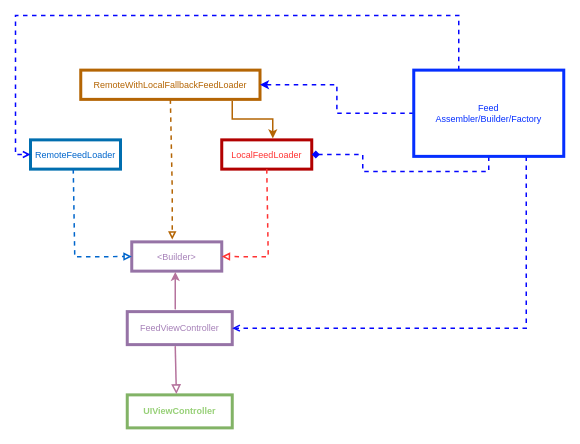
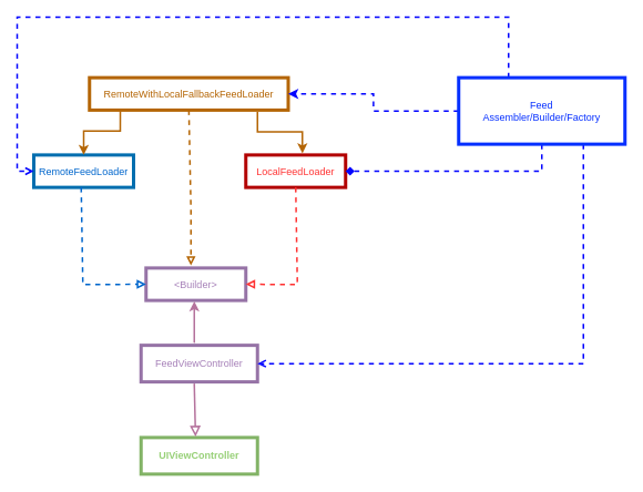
  <mxCell id="0" />
  <mxCell id="1" parent="0" />
  <mxCell id="2" value="&lt;b&gt;&lt;font color=&quot;#97d077&quot;&gt;UIViewController&lt;/font&gt;&lt;/b&gt;" style="rounded=0;whiteSpace=wrap;html=1;strokeWidth=4;fillColor=none;strokeColor=#82b366;" vertex="1" parent="1"><mxGeometry x="169" y="526" width="140" height="44" as="geometry" /></mxCell>
  <mxCell id="3" value="&lt;font color=&quot;#a680b8&quot;&gt;FeedViewController&lt;/font&gt;" style="rounded=0;whiteSpace=wrap;html=1;fillColor=none;strokeColor=#9673a6;strokeWidth=4;" vertex="1" parent="1"><mxGeometry x="169" y="415" width="140" height="44" as="geometry" /></mxCell>
  <mxCell id="4" value="&lt;font color=&quot;#a680b8&quot;&gt;&amp;lt;Builder&amp;gt;&lt;/font&gt;" style="rounded=0;whiteSpace=wrap;html=1;fillColor=none;strokeColor=#9673a6;strokeWidth=4;" vertex="1" parent="1"><mxGeometry x="175" y="322" width="120" height="39" as="geometry" /></mxCell>
  <mxCell id="5" value="" style="endArrow=classic;html=1;rounded=0;entryX=0.417;entryY=1.103;entryDx=0;entryDy=0;entryPerimeter=0;strokeColor=#B5739D;strokeWidth=2;" edge="1" parent="1"><mxGeometry width="50" height="50" relative="1" as="geometry"><mxPoint x="233" y="412" as="sourcePoint" /><mxPoint x="233.04" y="362.017" as="targetPoint" /></mxGeometry></mxCell>
  <mxCell id="6" value="&lt;font color=&quot;#0066cc&quot;&gt;RemoteFeedLoader&lt;/font&gt;" style="rounded=0;whiteSpace=wrap;html=1;fillColor=none;strokeColor=#006EAF;strokeWidth=4;fontColor=#ffffff;" vertex="1" parent="1"><mxGeometry x="40" y="186" width="120" height="39" as="geometry" /></mxCell>
  <mxCell id="7" value="&lt;font color=&quot;#ff3333&quot;&gt;LocalFeedLoader&lt;/font&gt;" style="rounded=0;whiteSpace=wrap;html=1;fillColor=none;strokeColor=#B20000;strokeWidth=4;fontColor=#ffffff;" vertex="1" parent="1"><mxGeometry x="295" y="186" width="120" height="39" as="geometry" /></mxCell>
  <mxCell id="8" value="" style="html=1;labelBackgroundColor=#ffffff;startArrow=none;startFill=0;startSize=6;endArrow=block;endFill=0;endSize=6;jettySize=auto;orthogonalLoop=1;strokeWidth=2;dashed=1;fontSize=14;rounded=0;exitX=0.5;exitY=1;exitDx=0;exitDy=0;entryX=1;entryY=0.5;entryDx=0;entryDy=0;strokeColor=#FF3333;" edge="1" parent="1" source="7" target="4"><mxGeometry width="60" height="60" relative="1" as="geometry"><mxPoint x="319" y="425" as="sourcePoint" /><mxPoint x="379" y="365" as="targetPoint" /><Array as="points"><mxPoint x="357" y="342" /></Array></mxGeometry></mxCell>
  <mxCell id="9" value="" style="html=1;labelBackgroundColor=#ffffff;startArrow=none;startFill=0;startSize=6;endArrow=block;endFill=0;endSize=6;jettySize=auto;orthogonalLoop=1;strokeWidth=2;dashed=1;fontSize=14;rounded=0;exitX=0.5;exitY=1;exitDx=0;exitDy=0;entryX=0;entryY=0.5;entryDx=0;entryDy=0;strokeColor=#0066CC;" edge="1" parent="1" target="4"><mxGeometry width="60" height="60" relative="1" as="geometry"><mxPoint x="97" y="225" as="sourcePoint" /><mxPoint x="37" y="342" as="targetPoint" /><Array as="points"><mxPoint x="99" y="342" /></Array></mxGeometry></mxCell>
  <mxCell id="10" value="" style="endArrow=block;html=1;rounded=0;strokeColor=#B5739D;strokeWidth=2;endFill=0;exitX=0.457;exitY=1.068;exitDx=0;exitDy=0;exitPerimeter=0;endSize=8;startSize=6;" edge="1" parent="1"><mxGeometry width="50" height="50" relative="1" as="geometry"><mxPoint x="232.98" y="460.992" as="sourcePoint" /><mxPoint x="234.5" y="525" as="targetPoint" /></mxGeometry></mxCell>
  <mxCell id="11" value="&lt;font color=&quot;#b46504&quot;&gt;RemoteWithLocalFallbackFeedLoader&lt;/font&gt;" style="rounded=0;whiteSpace=wrap;html=1;fillColor=none;strokeColor=#b46504;strokeWidth=4;" vertex="1" parent="1"><mxGeometry x="107" y="93" width="239" height="39" as="geometry" /></mxCell>
  <mxCell id="12" value="" style="html=1;labelBackgroundColor=#ffffff;startArrow=none;startFill=0;startSize=6;endArrow=block;endFill=0;endSize=6;jettySize=auto;orthogonalLoop=1;strokeWidth=2;dashed=1;fontSize=14;rounded=0;exitX=0.5;exitY=1;exitDx=0;exitDy=0;strokeColor=#B46504;" edge="1" parent="1" source="11"><mxGeometry width="60" height="60" relative="1" as="geometry"><mxPoint x="227" y="136" as="sourcePoint" /><mxPoint x="229" y="319" as="targetPoint" /><Array as="points"><mxPoint x="229" y="253" /></Array></mxGeometry></mxCell>
+ <mxCell id="13" value="" style="endArrow=classic;html=1;rounded=0;exitX=0.155;exitY=1.026;exitDx=0;exitDy=0;exitPerimeter=0;strokeWidth=2;strokeColor=#B46504;" edge="1" parent="1" source="11" target="6"><mxGeometry width="50" height="50" relative="1" as="geometry"><mxPoint x="110" y="165" as="sourcePoint" /><mxPoint x="61" y="189" as="targetPoint" /><Array as="points"><mxPoint x="144" y="157" /><mxPoint x="100" y="157" /></Array></mxGeometry></mxCell>
  <mxCell id="14" value="" style="endArrow=classic;html=1;rounded=0;exitX=0.155;exitY=1.026;exitDx=0;exitDy=0;exitPerimeter=0;strokeWidth=2;strokeColor=#B46504;entryX=0.567;entryY=-0.051;entryDx=0;entryDy=0;entryPerimeter=0;" edge="1" parent="1" target="7"><mxGeometry width="50" height="50" relative="1" as="geometry"><mxPoint x="309" y="134" as="sourcePoint" /><mxPoint x="265" y="187" as="targetPoint" /><Array as="points"><mxPoint x="309" y="158" /><mxPoint x="363" y="158" /></Array></mxGeometry></mxCell>
  <mxCell id="15" style="edgeStyle=orthogonalEdgeStyle;rounded=0;orthogonalLoop=1;jettySize=auto;html=1;entryX=0;entryY=0.5;entryDx=0;entryDy=0;strokeWidth=2;dashed=1;strokeColor=#0405ff;endArrow=open;" edge="1" parent="1" source="19" target="6"><mxGeometry relative="1" as="geometry"><Array as="points"><mxPoint x="611" y="20" /><mxPoint x="20" y="20" /><mxPoint x="20" y="206" /></Array></mxGeometry></mxCell>
  <mxCell id="16" style="edgeStyle=orthogonalEdgeStyle;rounded=0;orthogonalLoop=1;jettySize=auto;html=1;entryX=1;entryY=0.5;entryDx=0;entryDy=0;strokeWidth=2;dashed=1;strokeColor=#0405ff;" edge="1" parent="1" source="19" target="11"><mxGeometry relative="1" as="geometry" /></mxCell>
  <mxCell id="17" style="edgeStyle=orthogonalEdgeStyle;rounded=0;orthogonalLoop=1;jettySize=auto;html=1;exitX=0.5;exitY=1;exitDx=0;exitDy=0;entryX=1;entryY=0.5;entryDx=0;entryDy=0;strokeWidth=2;dashed=1;strokeColor=#0405ff;endArrow=diamond;" edge="1" parent="1" source="19" target="7"><mxGeometry relative="1" as="geometry" /></mxCell>
  <mxCell id="18" style="edgeStyle=orthogonalEdgeStyle;rounded=0;orthogonalLoop=1;jettySize=auto;html=1;exitX=0.75;exitY=1;exitDx=0;exitDy=0;entryX=1;entryY=0.5;entryDx=0;entryDy=0;strokeWidth=2;dashed=1;strokeColor=#0405ff;endArrow=open;" edge="1" parent="1" source="19" target="3"><mxGeometry relative="1" as="geometry" /></mxCell>
- <mxCell id="19" value="&lt;font color=&quot;#052fff&quot;&gt;Feed&lt;br&gt;Assembler/Builder/Factory&lt;br&gt;&lt;/font&gt;" style="rounded=0;whiteSpace=wrap;html=1;fillColor=none;strokeColor=#052fff;strokeWidth=4;fontColor=#ffffff;" vertex="1" parent="1"><mxGeometry x="551" y="93" width="200" height="115" as="geometry" /></mxCell>
+ <mxCell id="19" value="&lt;font color=&quot;#052fff&quot;&gt;Feed&lt;br&gt;Assembler/Builder/Factory&lt;br&gt;&lt;/font&gt;" style="rounded=0;whiteSpace=wrap;html=1;fillColor=none;strokeColor=#052fff;strokeWidth=4;fontColor=#ffffff;" vertex="1" parent="1"><mxGeometry x="551" y="93" width="200" height="80" as="geometry" /></mxCell>
